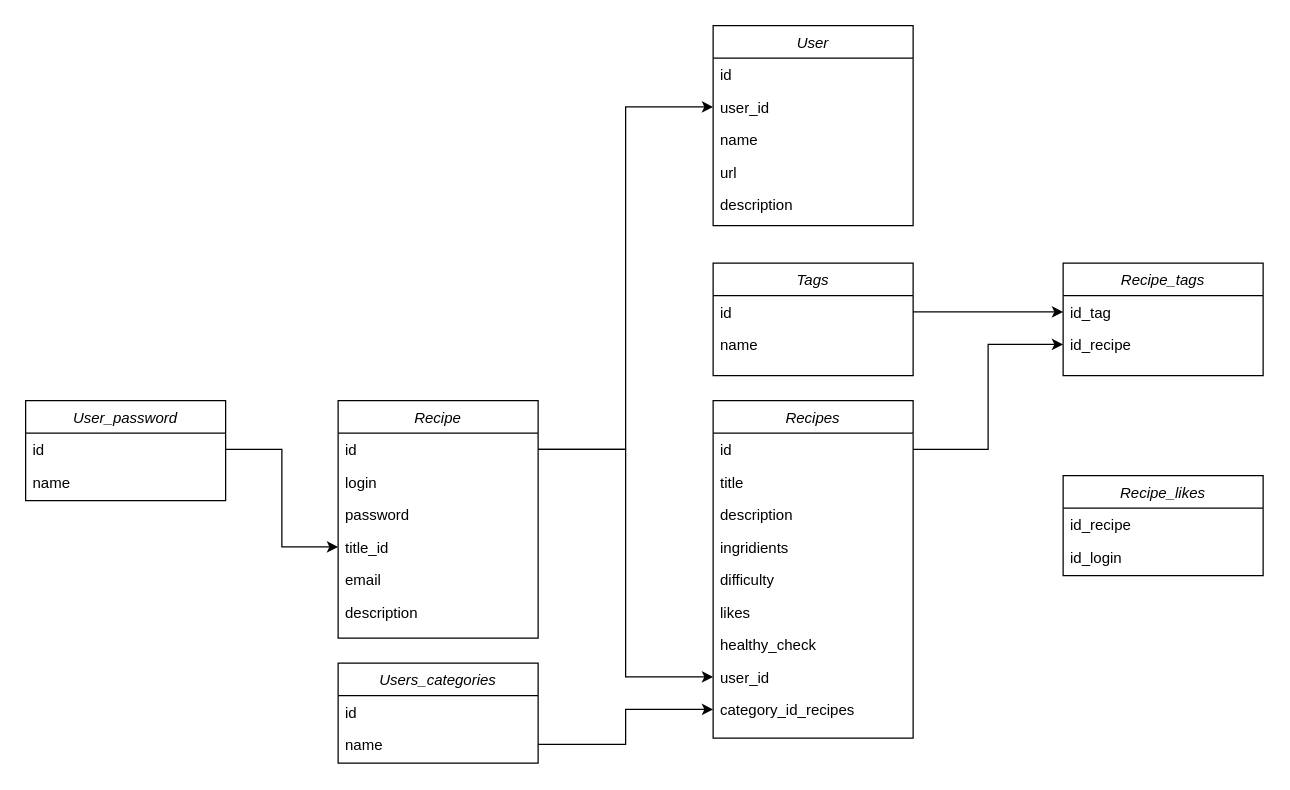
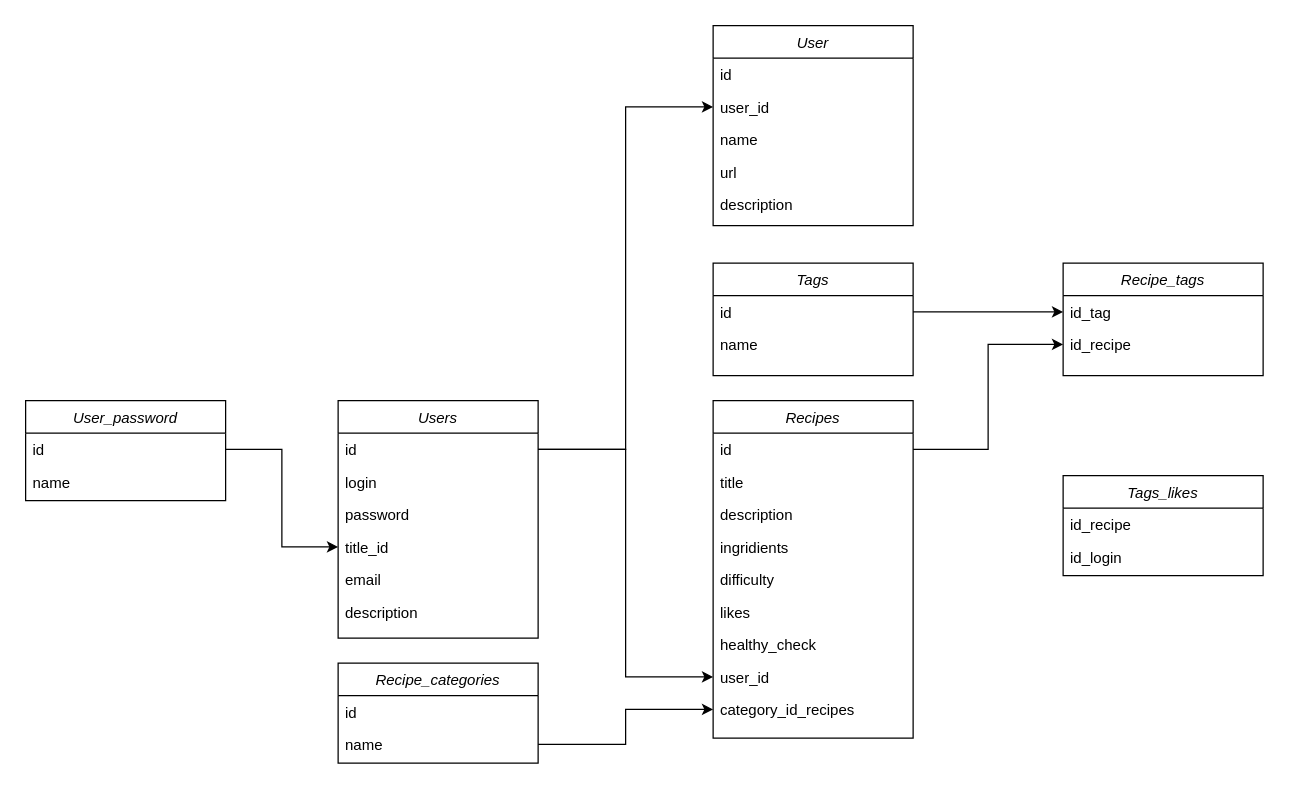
  <mxCell id="0" />
  <mxCell id="1" parent="0" />
  <mxCell id="2" value="Recipes" style="swimlane;fontStyle=2;align=center;verticalAlign=top;childLayout=stackLayout;horizontal=1;startSize=26;horizontalStack=0;resizeParent=1;resizeLast=0;collapsible=1;marginBottom=0;rounded=0;shadow=0;strokeWidth=1;" parent="1" vertex="1"><mxGeometry x="570" y="320" width="160" height="270" as="geometry"><mxRectangle x="230" y="140" width="160" height="26" as="alternateBounds" /></mxGeometry></mxCell>
  <mxCell id="3" value="id" style="text;align=left;verticalAlign=top;spacingLeft=4;spacingRight=4;overflow=hidden;rotatable=0;points=[[0,0.5],[1,0.5]];portConstraint=eastwest;" parent="2" vertex="1"><mxGeometry y="26" width="160" height="26" as="geometry" /></mxCell>
  <mxCell id="4" value="title" style="text;align=left;verticalAlign=top;spacingLeft=4;spacingRight=4;overflow=hidden;rotatable=0;points=[[0,0.5],[1,0.5]];portConstraint=eastwest;rounded=0;shadow=0;html=0;" parent="2" vertex="1"><mxGeometry y="52" width="160" height="26" as="geometry" /></mxCell>
  <mxCell id="5" value="description" style="text;align=left;verticalAlign=top;spacingLeft=4;spacingRight=4;overflow=hidden;rotatable=0;points=[[0,0.5],[1,0.5]];portConstraint=eastwest;rounded=0;shadow=0;html=0;" parent="2" vertex="1"><mxGeometry y="78" width="160" height="26" as="geometry" /></mxCell>
  <mxCell id="6" value="ingridients" style="text;align=left;verticalAlign=top;spacingLeft=4;spacingRight=4;overflow=hidden;rotatable=0;points=[[0,0.5],[1,0.5]];portConstraint=eastwest;rounded=0;shadow=0;html=0;" vertex="1" parent="2"><mxGeometry y="104" width="160" height="26" as="geometry" /></mxCell>
  <mxCell id="7" value="difficulty" style="text;align=left;verticalAlign=top;spacingLeft=4;spacingRight=4;overflow=hidden;rotatable=0;points=[[0,0.5],[1,0.5]];portConstraint=eastwest;rounded=0;shadow=0;html=0;" vertex="1" parent="2"><mxGeometry y="130" width="160" height="26" as="geometry" /></mxCell>
  <mxCell id="8" value="likes" style="text;align=left;verticalAlign=top;spacingLeft=4;spacingRight=4;overflow=hidden;rotatable=0;points=[[0,0.5],[1,0.5]];portConstraint=eastwest;rounded=0;shadow=0;html=0;" vertex="1" parent="2"><mxGeometry y="156" width="160" height="26" as="geometry" /></mxCell>
  <mxCell id="9" value="healthy_check" style="text;align=left;verticalAlign=top;spacingLeft=4;spacingRight=4;overflow=hidden;rotatable=0;points=[[0,0.5],[1,0.5]];portConstraint=eastwest;rounded=0;shadow=0;html=0;" vertex="1" parent="2"><mxGeometry y="182" width="160" height="26" as="geometry" /></mxCell>
  <mxCell id="10" value="user_id" style="text;align=left;verticalAlign=top;spacingLeft=4;spacingRight=4;overflow=hidden;rotatable=0;points=[[0,0.5],[1,0.5]];portConstraint=eastwest;rounded=0;shadow=0;html=0;" vertex="1" parent="2"><mxGeometry y="208" width="160" height="26" as="geometry" /></mxCell>
  <mxCell id="11" value="category_id_recipes" style="text;align=left;verticalAlign=top;spacingLeft=4;spacingRight=4;overflow=hidden;rotatable=0;points=[[0,0.5],[1,0.5]];portConstraint=eastwest;rounded=0;shadow=0;html=0;" vertex="1" parent="2"><mxGeometry y="234" width="160" height="26" as="geometry" /></mxCell>
- <mxCell id="12" value="Users_categories" style="swimlane;fontStyle=2;align=center;verticalAlign=top;childLayout=stackLayout;horizontal=1;startSize=26;horizontalStack=0;resizeParent=1;resizeLast=0;collapsible=1;marginBottom=0;rounded=0;shadow=0;strokeWidth=1;" vertex="1" parent="1"><mxGeometry x="270" y="530" width="160" height="80" as="geometry"><mxRectangle x="230" y="140" width="160" height="26" as="alternateBounds" /></mxGeometry></mxCell>
+ <mxCell id="12" value="Recipe_categories" style="swimlane;fontStyle=2;align=center;verticalAlign=top;childLayout=stackLayout;horizontal=1;startSize=26;horizontalStack=0;resizeParent=1;resizeLast=0;collapsible=1;marginBottom=0;rounded=0;shadow=0;strokeWidth=1;" vertex="1" parent="1"><mxGeometry x="270" y="530" width="160" height="80" as="geometry"><mxRectangle x="230" y="140" width="160" height="26" as="alternateBounds" /></mxGeometry></mxCell>
  <mxCell id="13" value="id" style="text;align=left;verticalAlign=top;spacingLeft=4;spacingRight=4;overflow=hidden;rotatable=0;points=[[0,0.5],[1,0.5]];portConstraint=eastwest;" vertex="1" parent="12"><mxGeometry y="26" width="160" height="26" as="geometry" /></mxCell>
  <mxCell id="14" value="name" style="text;align=left;verticalAlign=top;spacingLeft=4;spacingRight=4;overflow=hidden;rotatable=0;points=[[0,0.5],[1,0.5]];portConstraint=eastwest;rounded=0;shadow=0;html=0;" vertex="1" parent="12"><mxGeometry y="52" width="160" height="26" as="geometry" /></mxCell>
  <mxCell id="15" value="Tags" style="swimlane;fontStyle=2;align=center;verticalAlign=top;childLayout=stackLayout;horizontal=1;startSize=26;horizontalStack=0;resizeParent=1;resizeLast=0;collapsible=1;marginBottom=0;rounded=0;shadow=0;strokeWidth=1;" vertex="1" parent="1"><mxGeometry x="570" y="210" width="160" height="90" as="geometry"><mxRectangle x="230" y="140" width="160" height="26" as="alternateBounds" /></mxGeometry></mxCell>
  <mxCell id="16" value="id" style="text;align=left;verticalAlign=top;spacingLeft=4;spacingRight=4;overflow=hidden;rotatable=0;points=[[0,0.5],[1,0.5]];portConstraint=eastwest;" vertex="1" parent="15"><mxGeometry y="26" width="160" height="26" as="geometry" /></mxCell>
  <mxCell id="17" value="name" style="text;align=left;verticalAlign=top;spacingLeft=4;spacingRight=4;overflow=hidden;rotatable=0;points=[[0,0.5],[1,0.5]];portConstraint=eastwest;rounded=0;shadow=0;html=0;" vertex="1" parent="15"><mxGeometry y="52" width="160" height="26" as="geometry" /></mxCell>
  <mxCell id="18" value="Recipe_tags" style="swimlane;fontStyle=2;align=center;verticalAlign=top;childLayout=stackLayout;horizontal=1;startSize=26;horizontalStack=0;resizeParent=1;resizeLast=0;collapsible=1;marginBottom=0;rounded=0;shadow=0;strokeWidth=1;" vertex="1" parent="1"><mxGeometry x="850" y="210" width="160" height="90" as="geometry"><mxRectangle x="230" y="140" width="160" height="26" as="alternateBounds" /></mxGeometry></mxCell>
  <mxCell id="19" value="id_tag" style="text;align=left;verticalAlign=top;spacingLeft=4;spacingRight=4;overflow=hidden;rotatable=0;points=[[0,0.5],[1,0.5]];portConstraint=eastwest;" vertex="1" parent="18"><mxGeometry y="26" width="160" height="26" as="geometry" /></mxCell>
  <mxCell id="20" value="id_recipe" style="text;align=left;verticalAlign=top;spacingLeft=4;spacingRight=4;overflow=hidden;rotatable=0;points=[[0,0.5],[1,0.5]];portConstraint=eastwest;rounded=0;shadow=0;html=0;" vertex="1" parent="18"><mxGeometry y="52" width="160" height="26" as="geometry" /></mxCell>
  <mxCell id="21" style="edgeStyle=orthogonalEdgeStyle;rounded=0;orthogonalLoop=1;jettySize=auto;html=1;exitX=1;exitY=0.5;exitDx=0;exitDy=0;entryX=0;entryY=0.5;entryDx=0;entryDy=0;" edge="1" parent="1" source="16" target="19"><mxGeometry relative="1" as="geometry" /></mxCell>
  <mxCell id="22" style="edgeStyle=orthogonalEdgeStyle;rounded=0;orthogonalLoop=1;jettySize=auto;html=1;exitX=1;exitY=0.5;exitDx=0;exitDy=0;entryX=0;entryY=0.5;entryDx=0;entryDy=0;" edge="1" parent="1" source="14" target="11"><mxGeometry relative="1" as="geometry" /></mxCell>
- <mxCell id="23" value="Recipe" style="swimlane;fontStyle=2;align=center;verticalAlign=top;childLayout=stackLayout;horizontal=1;startSize=26;horizontalStack=0;resizeParent=1;resizeLast=0;collapsible=1;marginBottom=0;rounded=0;shadow=0;strokeWidth=1;" vertex="1" parent="1"><mxGeometry x="270" y="320" width="160" height="190" as="geometry"><mxRectangle x="230" y="140" width="160" height="26" as="alternateBounds" /></mxGeometry></mxCell>
+ <mxCell id="23" value="Users" style="swimlane;fontStyle=2;align=center;verticalAlign=top;childLayout=stackLayout;horizontal=1;startSize=26;horizontalStack=0;resizeParent=1;resizeLast=0;collapsible=1;marginBottom=0;rounded=0;shadow=0;strokeWidth=1;" vertex="1" parent="1"><mxGeometry x="270" y="320" width="160" height="190" as="geometry"><mxRectangle x="230" y="140" width="160" height="26" as="alternateBounds" /></mxGeometry></mxCell>
  <mxCell id="24" value="id" style="text;align=left;verticalAlign=top;spacingLeft=4;spacingRight=4;overflow=hidden;rotatable=0;points=[[0,0.5],[1,0.5]];portConstraint=eastwest;" vertex="1" parent="23"><mxGeometry y="26" width="160" height="26" as="geometry" /></mxCell>
  <mxCell id="25" value="login" style="text;align=left;verticalAlign=top;spacingLeft=4;spacingRight=4;overflow=hidden;rotatable=0;points=[[0,0.5],[1,0.5]];portConstraint=eastwest;rounded=0;shadow=0;html=0;" vertex="1" parent="23"><mxGeometry y="52" width="160" height="26" as="geometry" /></mxCell>
  <mxCell id="26" value="password" style="text;align=left;verticalAlign=top;spacingLeft=4;spacingRight=4;overflow=hidden;rotatable=0;points=[[0,0.5],[1,0.5]];portConstraint=eastwest;rounded=0;shadow=0;html=0;" vertex="1" parent="23"><mxGeometry y="78" width="160" height="26" as="geometry" /></mxCell>
  <mxCell id="27" value="title_id" style="text;align=left;verticalAlign=top;spacingLeft=4;spacingRight=4;overflow=hidden;rotatable=0;points=[[0,0.5],[1,0.5]];portConstraint=eastwest;rounded=0;shadow=0;html=0;" vertex="1" parent="23"><mxGeometry y="104" width="160" height="26" as="geometry" /></mxCell>
  <mxCell id="28" value="email" style="text;align=left;verticalAlign=top;spacingLeft=4;spacingRight=4;overflow=hidden;rotatable=0;points=[[0,0.5],[1,0.5]];portConstraint=eastwest;rounded=0;shadow=0;html=0;" vertex="1" parent="23"><mxGeometry y="130" width="160" height="26" as="geometry" /></mxCell>
  <mxCell id="29" value="description" style="text;align=left;verticalAlign=top;spacingLeft=4;spacingRight=4;overflow=hidden;rotatable=0;points=[[0,0.5],[1,0.5]];portConstraint=eastwest;rounded=0;shadow=0;html=0;" vertex="1" parent="23"><mxGeometry y="156" width="160" height="26" as="geometry" /></mxCell>
  <mxCell id="30" style="edgeStyle=orthogonalEdgeStyle;rounded=0;orthogonalLoop=1;jettySize=auto;html=1;exitX=1;exitY=0.5;exitDx=0;exitDy=0;entryX=0;entryY=0.5;entryDx=0;entryDy=0;" edge="1" parent="1" source="24" target="10"><mxGeometry relative="1" as="geometry" /></mxCell>
  <mxCell id="31" style="edgeStyle=orthogonalEdgeStyle;rounded=0;orthogonalLoop=1;jettySize=auto;html=1;exitX=1;exitY=0.5;exitDx=0;exitDy=0;entryX=0;entryY=0.5;entryDx=0;entryDy=0;" edge="1" parent="1" source="3" target="20"><mxGeometry relative="1" as="geometry" /></mxCell>
  <mxCell id="32" value="User_password" style="swimlane;fontStyle=2;align=center;verticalAlign=top;childLayout=stackLayout;horizontal=1;startSize=26;horizontalStack=0;resizeParent=1;resizeLast=0;collapsible=1;marginBottom=0;rounded=0;shadow=0;strokeWidth=1;" vertex="1" parent="1"><mxGeometry x="20" y="320" width="160" height="80" as="geometry"><mxRectangle x="230" y="140" width="160" height="26" as="alternateBounds" /></mxGeometry></mxCell>
  <mxCell id="33" value="id" style="text;align=left;verticalAlign=top;spacingLeft=4;spacingRight=4;overflow=hidden;rotatable=0;points=[[0,0.5],[1,0.5]];portConstraint=eastwest;" vertex="1" parent="32"><mxGeometry y="26" width="160" height="26" as="geometry" /></mxCell>
  <mxCell id="34" value="name" style="text;align=left;verticalAlign=top;spacingLeft=4;spacingRight=4;overflow=hidden;rotatable=0;points=[[0,0.5],[1,0.5]];portConstraint=eastwest;rounded=0;shadow=0;html=0;" vertex="1" parent="32"><mxGeometry y="52" width="160" height="26" as="geometry" /></mxCell>
  <mxCell id="35" style="edgeStyle=orthogonalEdgeStyle;rounded=0;orthogonalLoop=1;jettySize=auto;html=1;exitX=1;exitY=0.5;exitDx=0;exitDy=0;entryX=0;entryY=0.5;entryDx=0;entryDy=0;" edge="1" parent="1" source="33" target="27"><mxGeometry relative="1" as="geometry" /></mxCell>
- <mxCell id="36" value="Recipe_likes" style="swimlane;fontStyle=2;align=center;verticalAlign=top;childLayout=stackLayout;horizontal=1;startSize=26;horizontalStack=0;resizeParent=1;resizeLast=0;collapsible=1;marginBottom=0;rounded=0;shadow=0;strokeWidth=1;" vertex="1" parent="1"><mxGeometry x="850" y="380" width="160" height="80" as="geometry"><mxRectangle x="230" y="140" width="160" height="26" as="alternateBounds" /></mxGeometry></mxCell>
+ <mxCell id="36" value="Tags_likes" style="swimlane;fontStyle=2;align=center;verticalAlign=top;childLayout=stackLayout;horizontal=1;startSize=26;horizontalStack=0;resizeParent=1;resizeLast=0;collapsible=1;marginBottom=0;rounded=0;shadow=0;strokeWidth=1;" vertex="1" parent="1"><mxGeometry x="850" y="380" width="160" height="80" as="geometry"><mxRectangle x="230" y="140" width="160" height="26" as="alternateBounds" /></mxGeometry></mxCell>
  <mxCell id="37" value="id_recipe" style="text;align=left;verticalAlign=top;spacingLeft=4;spacingRight=4;overflow=hidden;rotatable=0;points=[[0,0.5],[1,0.5]];portConstraint=eastwest;" vertex="1" parent="36"><mxGeometry y="26" width="160" height="26" as="geometry" /></mxCell>
  <mxCell id="38" value="id_login" style="text;align=left;verticalAlign=top;spacingLeft=4;spacingRight=4;overflow=hidden;rotatable=0;points=[[0,0.5],[1,0.5]];portConstraint=eastwest;rounded=0;shadow=0;html=0;" vertex="1" parent="36"><mxGeometry y="52" width="160" height="26" as="geometry" /></mxCell>
  <mxCell id="39" value="User" style="swimlane;fontStyle=2;align=center;verticalAlign=top;childLayout=stackLayout;horizontal=1;startSize=26;horizontalStack=0;resizeParent=1;resizeLast=0;collapsible=1;marginBottom=0;rounded=0;shadow=0;strokeWidth=1;" vertex="1" parent="1"><mxGeometry x="570" y="20" width="160" height="160" as="geometry"><mxRectangle x="230" y="140" width="160" height="26" as="alternateBounds" /></mxGeometry></mxCell>
  <mxCell id="40" value="id" style="text;align=left;verticalAlign=top;spacingLeft=4;spacingRight=4;overflow=hidden;rotatable=0;points=[[0,0.5],[1,0.5]];portConstraint=eastwest;" vertex="1" parent="39"><mxGeometry y="26" width="160" height="26" as="geometry" /></mxCell>
  <mxCell id="41" value="user_id" style="text;align=left;verticalAlign=top;spacingLeft=4;spacingRight=4;overflow=hidden;rotatable=0;points=[[0,0.5],[1,0.5]];portConstraint=eastwest;rounded=0;shadow=0;html=0;" vertex="1" parent="39"><mxGeometry y="52" width="160" height="26" as="geometry" /></mxCell>
  <mxCell id="42" value="name" style="text;align=left;verticalAlign=top;spacingLeft=4;spacingRight=4;overflow=hidden;rotatable=0;points=[[0,0.5],[1,0.5]];portConstraint=eastwest;rounded=0;shadow=0;html=0;" vertex="1" parent="39"><mxGeometry y="78" width="160" height="26" as="geometry" /></mxCell>
  <mxCell id="43" value="url" style="text;align=left;verticalAlign=top;spacingLeft=4;spacingRight=4;overflow=hidden;rotatable=0;points=[[0,0.5],[1,0.5]];portConstraint=eastwest;rounded=0;shadow=0;html=0;" vertex="1" parent="39"><mxGeometry y="104" width="160" height="26" as="geometry" /></mxCell>
  <mxCell id="44" value="description" style="text;align=left;verticalAlign=top;spacingLeft=4;spacingRight=4;overflow=hidden;rotatable=0;points=[[0,0.5],[1,0.5]];portConstraint=eastwest;rounded=0;shadow=0;html=0;" vertex="1" parent="39"><mxGeometry y="130" width="160" height="26" as="geometry" /></mxCell>
  <mxCell id="45" style="edgeStyle=orthogonalEdgeStyle;rounded=0;orthogonalLoop=1;jettySize=auto;html=1;exitX=1;exitY=0.5;exitDx=0;exitDy=0;entryX=0;entryY=0.5;entryDx=0;entryDy=0;" edge="1" parent="1" source="24" target="41"><mxGeometry relative="1" as="geometry" /></mxCell>
